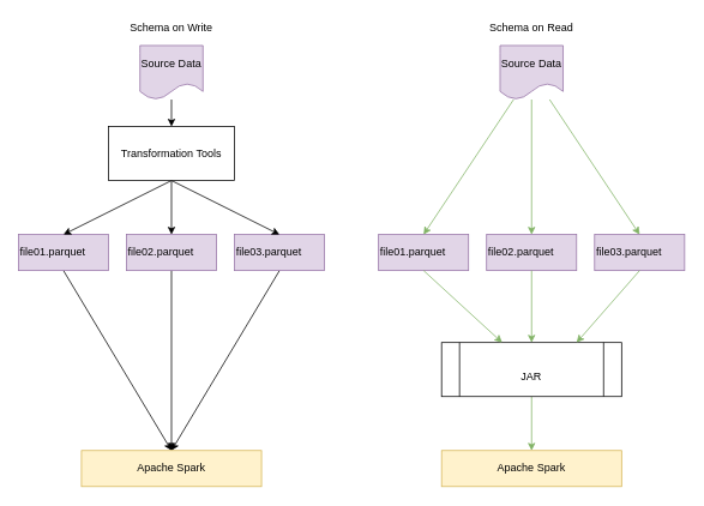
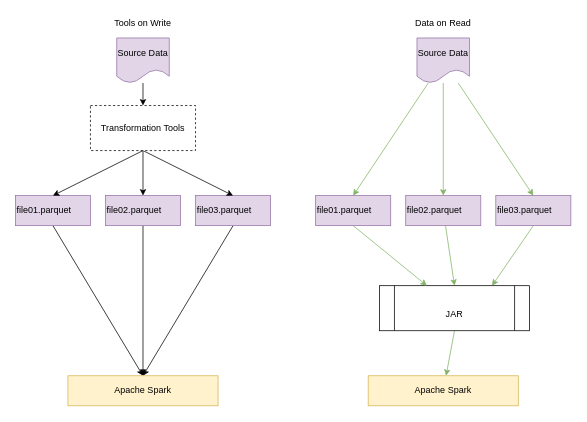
  <mxCell id="0" />
  <mxCell id="1" parent="0" />
  <mxCell id="2" style="edgeStyle=none;rounded=0;orthogonalLoop=1;jettySize=auto;html=1;exitX=0.5;exitY=1;exitDx=0;exitDy=0;entryX=0.5;entryY=0;entryDx=0;entryDy=0;" edge="1" parent="1" source="3" target="10"><mxGeometry relative="1" as="geometry" /></mxCell>
  <mxCell id="3" value="file01.parquet" style="rounded=0;whiteSpace=wrap;html=1;align=left;fillColor=#e1d5e7;strokeColor=#9673a6;" vertex="1" parent="1"><mxGeometry x="20" y="260" width="100" height="40" as="geometry" /></mxCell>
  <mxCell id="4" style="edgeStyle=none;rounded=0;orthogonalLoop=1;jettySize=auto;html=1;exitX=0.5;exitY=1;exitDx=0;exitDy=0;entryX=0.5;entryY=0;entryDx=0;entryDy=0;" edge="1" parent="1" source="5" target="10"><mxGeometry relative="1" as="geometry"><mxPoint x="130" y="490" as="targetPoint" /></mxGeometry></mxCell>
  <mxCell id="5" value="file02.parquet" style="rounded=0;whiteSpace=wrap;html=1;align=left;fillColor=#e1d5e7;strokeColor=#9673a6;" vertex="1" parent="1"><mxGeometry x="140" y="260" width="100" height="40" as="geometry" /></mxCell>
  <mxCell id="6" style="edgeStyle=none;rounded=0;orthogonalLoop=1;jettySize=auto;html=1;exitX=0.5;exitY=1;exitDx=0;exitDy=0;entryX=0.5;entryY=0;entryDx=0;entryDy=0;" edge="1" parent="1" source="7" target="10"><mxGeometry relative="1" as="geometry"><mxPoint x="120" y="500" as="targetPoint" /></mxGeometry></mxCell>
  <mxCell id="7" value="&lt;div&gt;file03.parquet&lt;/div&gt;" style="rounded=0;whiteSpace=wrap;html=1;align=left;fillColor=#e1d5e7;strokeColor=#9673a6;" vertex="1" parent="1"><mxGeometry x="260" y="260" width="100" height="40" as="geometry" /></mxCell>
  <mxCell id="8" style="edgeStyle=none;rounded=0;orthogonalLoop=1;jettySize=auto;html=1;exitX=0.5;exitY=1;exitDx=0;exitDy=0;fillColor=#d5e8d4;strokeColor=#82b366;" edge="1" parent="1" source="9" target="11"><mxGeometry relative="1" as="geometry" /></mxCell>
- <mxCell id="9" value="&lt;br&gt;JAR" style="shape=process;whiteSpace=wrap;html=1;backgroundOutline=1;align=center;verticalAlign=middle;" vertex="1" parent="1"><mxGeometry x="490" y="380" width="200" height="60" as="geometry" /></mxCell>
+ <mxCell id="9" value="&lt;br&gt;JAR" style="shape=process;whiteSpace=wrap;html=1;backgroundOutline=1;align=center;verticalAlign=middle;" vertex="1" parent="1"><mxGeometry x="505" y="380" width="200" height="60" as="geometry" /></mxCell>
  <mxCell id="10" value="Apache Spark" style="rounded=0;whiteSpace=wrap;html=1;align=center;fillColor=#fff2cc;strokeColor=#d6b656;" vertex="1" parent="1"><mxGeometry x="90" y="500" width="200" height="40" as="geometry" /></mxCell>
  <mxCell id="11" value="Apache Spark" style="rounded=0;whiteSpace=wrap;html=1;align=center;fillColor=#fff2cc;strokeColor=#d6b656;" vertex="1" parent="1"><mxGeometry x="490" y="500" width="200" height="40" as="geometry" /></mxCell>
  <mxCell id="12" value="file01.parquet" style="rounded=0;whiteSpace=wrap;html=1;align=left;fillColor=#e1d5e7;strokeColor=#9673a6;" vertex="1" parent="1"><mxGeometry x="420" y="260" width="100" height="40" as="geometry" /></mxCell>
  <mxCell id="13" value="file02.parquet" style="rounded=0;whiteSpace=wrap;html=1;align=left;fillColor=#e1d5e7;strokeColor=#9673a6;" vertex="1" parent="1"><mxGeometry x="540" y="260" width="100" height="40" as="geometry" /></mxCell>
  <mxCell id="14" value="&lt;div&gt;file03.parquet&lt;/div&gt;" style="rounded=0;whiteSpace=wrap;html=1;align=left;fillColor=#e1d5e7;strokeColor=#9673a6;" vertex="1" parent="1"><mxGeometry x="660" y="260" width="100" height="40" as="geometry" /></mxCell>
  <mxCell id="15" style="edgeStyle=none;rounded=0;orthogonalLoop=1;jettySize=auto;html=1;exitX=0.5;exitY=1;exitDx=0;exitDy=0;fillColor=#d5e8d4;strokeColor=#82b366;" edge="1" parent="1" source="12" target="9"><mxGeometry relative="1" as="geometry"><mxPoint x="570" y="450" as="sourcePoint" /><mxPoint x="570" y="510" as="targetPoint" /></mxGeometry></mxCell>
  <mxCell id="16" style="edgeStyle=none;rounded=0;orthogonalLoop=1;jettySize=auto;html=1;fillColor=#d5e8d4;strokeColor=#82b366;entryX=0.5;entryY=0;entryDx=0;entryDy=0;" edge="1" parent="1" source="13" target="9"><mxGeometry relative="1" as="geometry"><mxPoint x="580" y="460" as="sourcePoint" /><mxPoint x="580" y="520" as="targetPoint" /></mxGeometry></mxCell>
  <mxCell id="17" style="edgeStyle=none;rounded=0;orthogonalLoop=1;jettySize=auto;html=1;exitX=0.5;exitY=1;exitDx=0;exitDy=0;fillColor=#d5e8d4;strokeColor=#82b366;entryX=0.75;entryY=0;entryDx=0;entryDy=0;" edge="1" parent="1" source="14" target="9"><mxGeometry relative="1" as="geometry"><mxPoint x="590" y="470" as="sourcePoint" /><mxPoint x="590" y="530" as="targetPoint" /></mxGeometry></mxCell>
- <mxCell id="18" value="Schema on Write" style="text;html=1;strokeColor=none;fillColor=none;align=center;verticalAlign=middle;whiteSpace=wrap;rounded=0;" vertex="1" parent="1"><mxGeometry x="120" width="140" height="20" as="geometry" y="20" /></mxCell>
- <mxCell id="19" value="Schema on Read" style="text;html=1;strokeColor=none;fillColor=none;align=center;verticalAlign=middle;whiteSpace=wrap;rounded=0;" vertex="1" parent="1"><mxGeometry x="520" width="140" height="20" as="geometry" y="20" /></mxCell>
+ <mxCell id="18" value="Tools on Write" style="text;html=1;strokeColor=none;fillColor=none;align=center;verticalAlign=middle;whiteSpace=wrap;rounded=0;" vertex="1" parent="1"><mxGeometry x="120" width="140" height="20" as="geometry" y="20" /></mxCell>
+ <mxCell id="19" value="Data on Read" style="text;html=1;strokeColor=none;fillColor=none;align=center;verticalAlign=middle;whiteSpace=wrap;rounded=0;" vertex="1" parent="1"><mxGeometry x="520" width="140" height="20" as="geometry" y="20" /></mxCell>
  <mxCell id="20" style="edgeStyle=none;rounded=0;orthogonalLoop=1;jettySize=auto;html=1;exitX=0.5;exitY=1;exitDx=0;exitDy=0;entryX=0.5;entryY=0;entryDx=0;entryDy=0;" edge="1" parent="1" source="23" target="3"><mxGeometry relative="1" as="geometry" /></mxCell>
  <mxCell id="21" style="edgeStyle=none;rounded=0;orthogonalLoop=1;jettySize=auto;html=1;exitX=0.5;exitY=1;exitDx=0;exitDy=0;entryX=0.5;entryY=0;entryDx=0;entryDy=0;" edge="1" parent="1" source="23" target="5"><mxGeometry relative="1" as="geometry" /></mxCell>
  <mxCell id="22" style="edgeStyle=none;rounded=0;orthogonalLoop=1;jettySize=auto;html=1;exitX=0.5;exitY=1;exitDx=0;exitDy=0;entryX=0.5;entryY=0;entryDx=0;entryDy=0;" edge="1" parent="1" source="23" target="7"><mxGeometry relative="1" as="geometry" /></mxCell>
- <mxCell id="23" value="Transformation Tools" style="rounded=0;whiteSpace=wrap;html=1;align=center;" vertex="1" parent="1"><mxGeometry x="120" y="140" width="140" height="60" as="geometry" /></mxCell>
+ <mxCell id="23" value="Transformation Tools" style="rounded=0;whiteSpace=wrap;html=1;align=center;dashed=1;" vertex="1" parent="1"><mxGeometry x="120" y="140" width="140" height="60" as="geometry" /></mxCell>
  <mxCell id="24" value="" style="edgeStyle=none;rounded=0;orthogonalLoop=1;jettySize=auto;html=1;" edge="1" parent="1" source="25" target="23"><mxGeometry relative="1" as="geometry" /></mxCell>
  <mxCell id="25" value="Source Data" style="shape=document;whiteSpace=wrap;html=1;boundedLbl=1;align=center;fillColor=#e1d5e7;strokeColor=#9673a6;" vertex="1" parent="1"><mxGeometry x="155" y="50" width="70" height="60" as="geometry" /></mxCell>
  <mxCell id="26" style="edgeStyle=none;rounded=0;orthogonalLoop=1;jettySize=auto;html=1;entryX=0.5;entryY=0;entryDx=0;entryDy=0;fillColor=#d5e8d4;strokeColor=#82b366;" edge="1" parent="1" source="29" target="12"><mxGeometry relative="1" as="geometry" /></mxCell>
  <mxCell id="27" style="edgeStyle=none;rounded=0;orthogonalLoop=1;jettySize=auto;html=1;entryX=0.5;entryY=0;entryDx=0;entryDy=0;fillColor=#d5e8d4;strokeColor=#82b366;" edge="1" parent="1" source="29" target="13"><mxGeometry relative="1" as="geometry" /></mxCell>
  <mxCell id="28" style="edgeStyle=none;rounded=0;orthogonalLoop=1;jettySize=auto;html=1;entryX=0.5;entryY=0;entryDx=0;entryDy=0;fillColor=#d5e8d4;strokeColor=#82b366;" edge="1" parent="1" source="29" target="14"><mxGeometry relative="1" as="geometry" /></mxCell>
  <mxCell id="29" value="Source Data" style="shape=document;whiteSpace=wrap;html=1;boundedLbl=1;align=center;fillColor=#e1d5e7;strokeColor=#9673a6;" vertex="1" parent="1"><mxGeometry x="555" y="50" width="70" height="60" as="geometry" /></mxCell>
